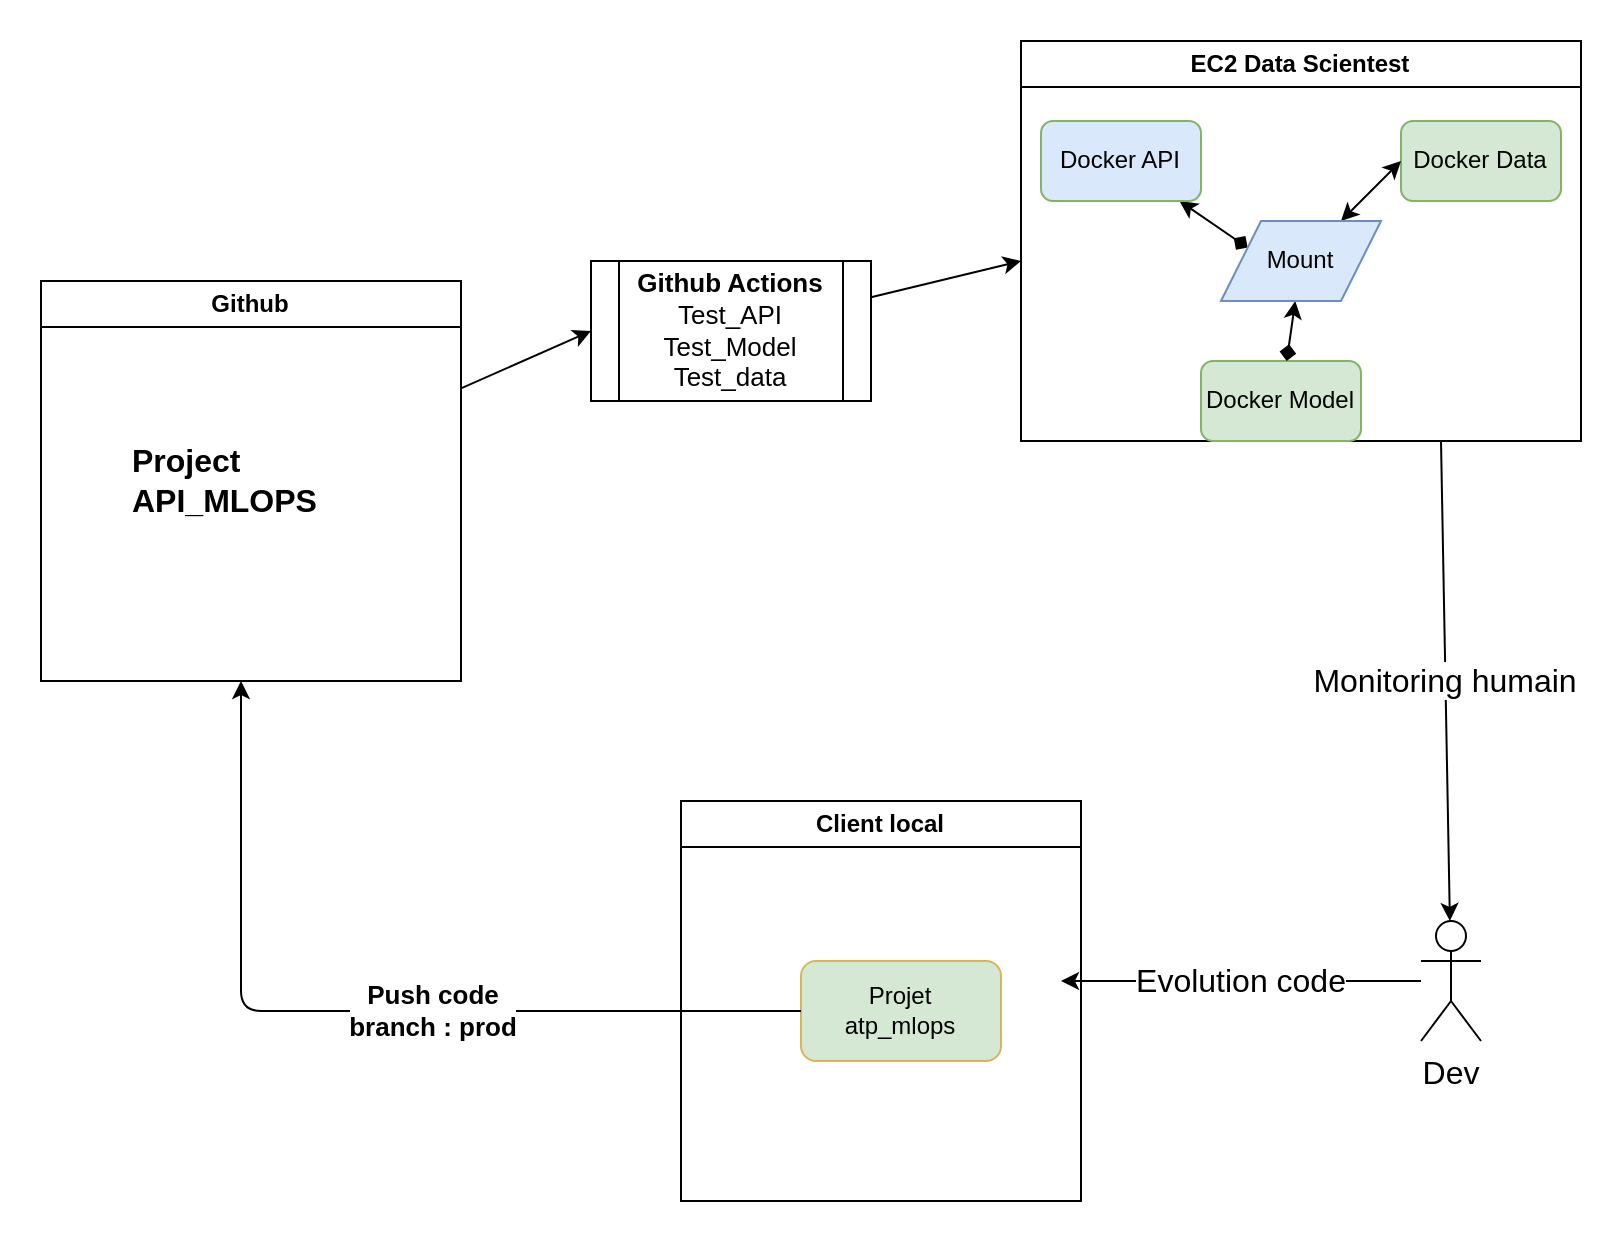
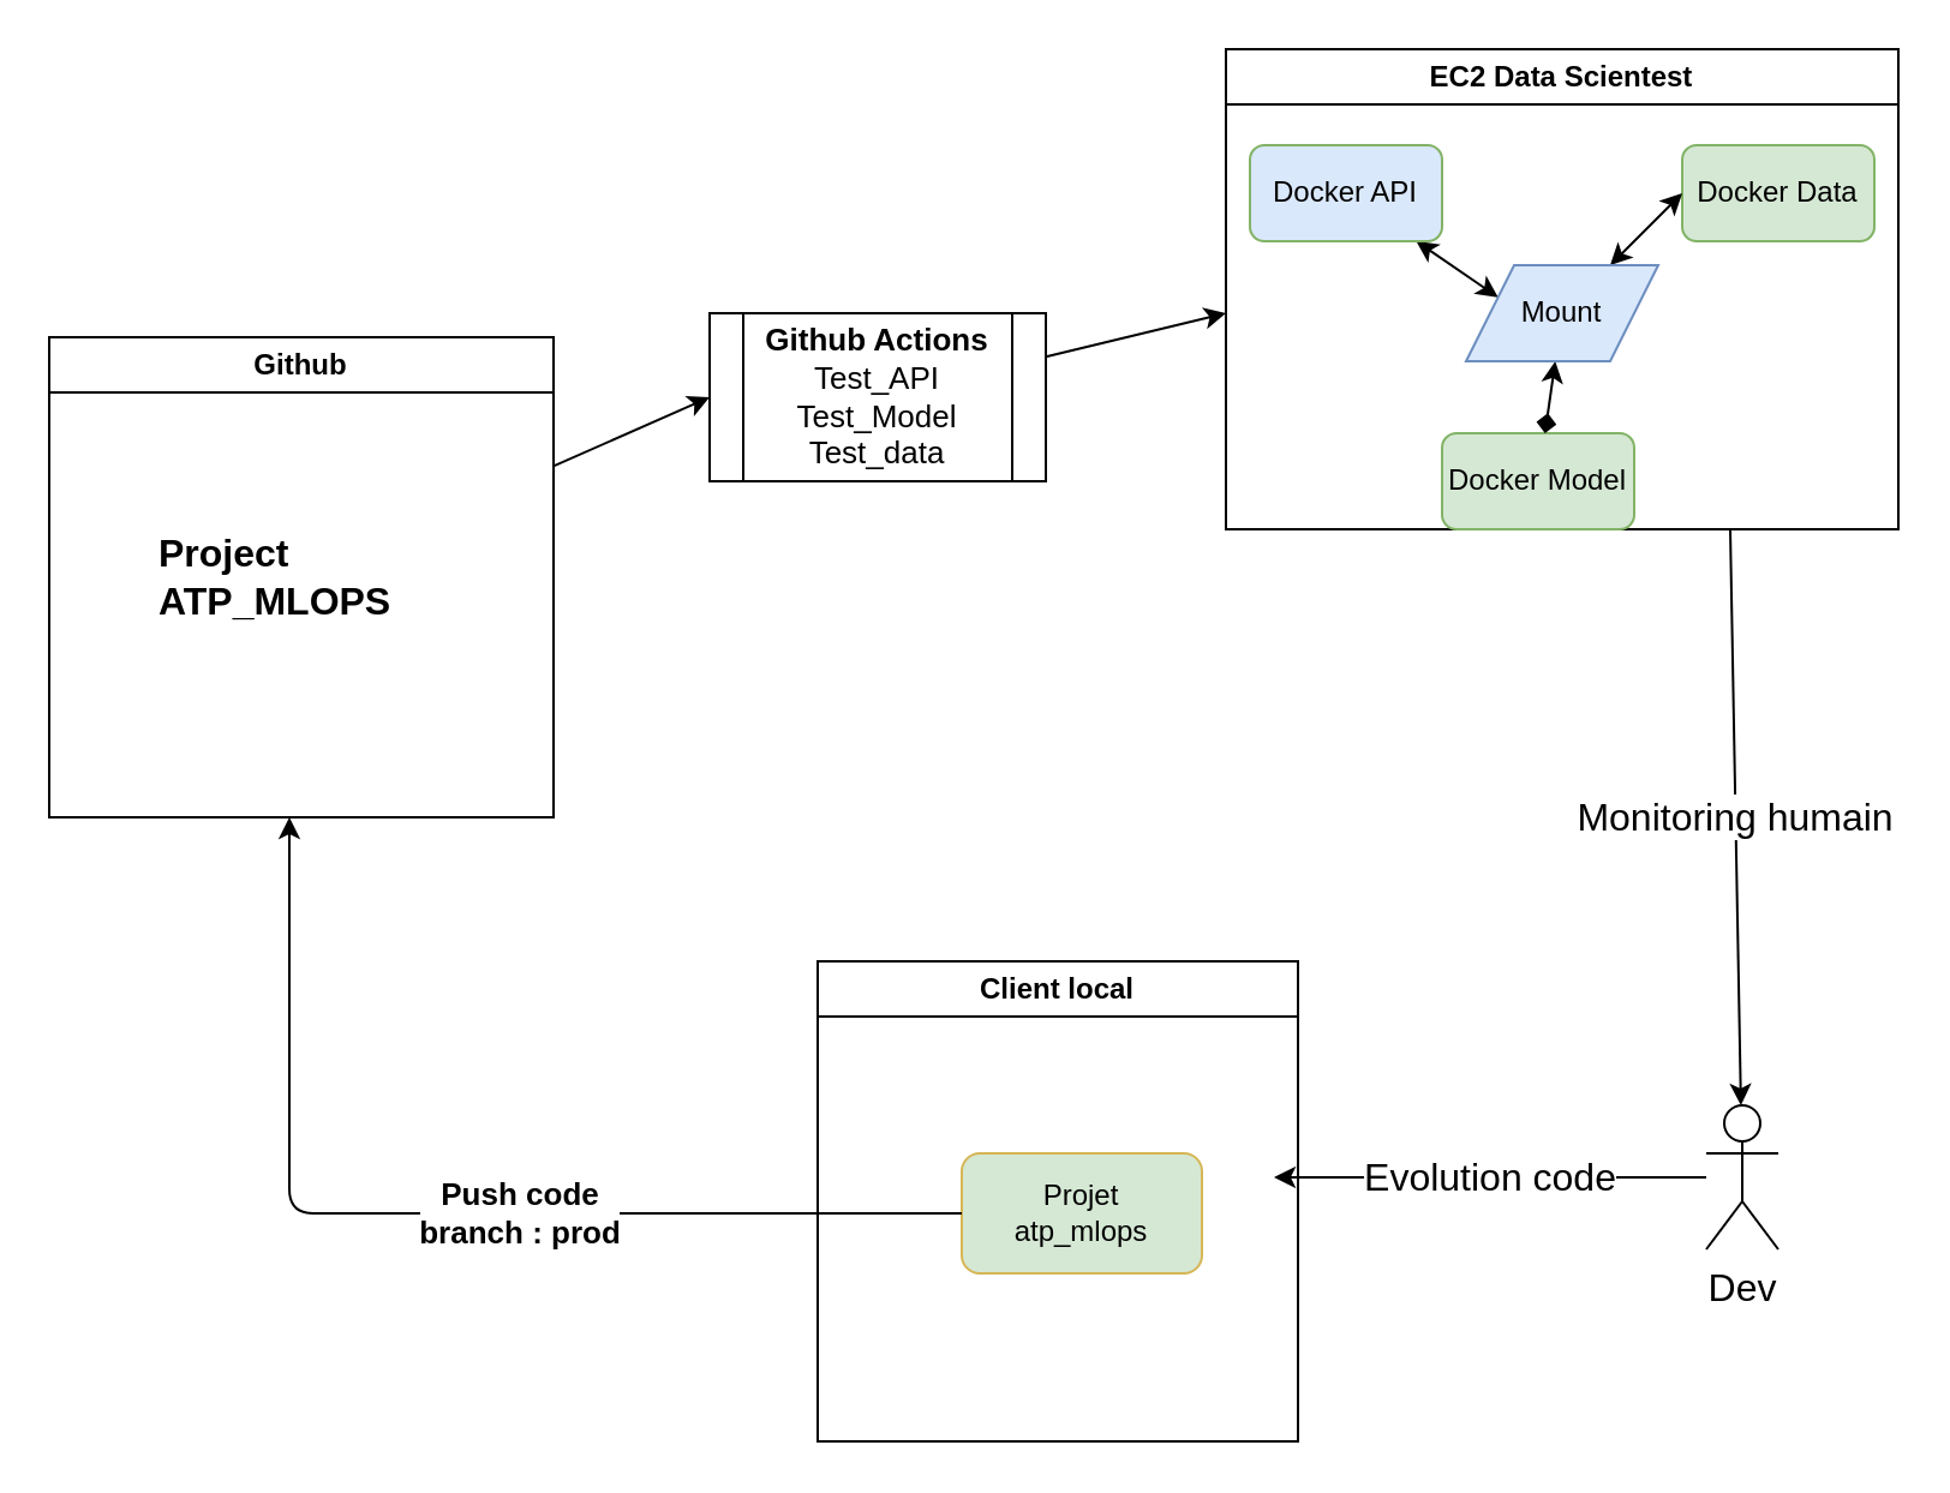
  <mxCell id="0" />
  <mxCell id="1" parent="0" />
  <mxCell id="2" value="EC2 Data Scientest" style="swimlane;whiteSpace=wrap;html=1;" vertex="1" parent="1"><mxGeometry x="510" y="20" width="280" height="200" as="geometry" /></mxCell>
  <mxCell id="3" value="Docker Data" style="rounded=1;whiteSpace=wrap;html=1;fillColor=#d5e8d4;strokeColor=#82b366;" vertex="1" parent="2"><mxGeometry x="190" y="40" width="80" height="40" as="geometry" /></mxCell>
  <mxCell id="4" value="Docker Model" style="rounded=1;whiteSpace=wrap;html=1;fillColor=#d5e8d4;strokeColor=#82b366;" vertex="1" parent="2"><mxGeometry x="90" y="160" width="80" height="40" as="geometry" /></mxCell>
- <mxCell id="5" style="edgeStyle=none;html=1;entryX=0;entryY=0.25;entryDx=0;entryDy=0;startArrow=classic;startFill=1;endArrow=diamond;" edge="1" parent="2" source="6" target="9"><mxGeometry relative="1" as="geometry" /></mxCell>
+ <mxCell id="5" style="edgeStyle=none;html=1;entryX=0;entryY=0.25;entryDx=0;entryDy=0;startArrow=classic;startFill=1;" edge="1" parent="2" source="6" target="9"><mxGeometry relative="1" as="geometry" /></mxCell>
  <mxCell id="6" value="Docker API" style="rounded=1;whiteSpace=wrap;html=1;fillColor=#dae8fc;strokeColor=#82b366;" vertex="1" parent="2"><mxGeometry x="10" y="40" width="80" height="40" as="geometry" /></mxCell>
  <mxCell id="7" style="edgeStyle=none;html=1;entryX=0;entryY=0.5;entryDx=0;entryDy=0;startArrow=classic;startFill=1;" edge="1" parent="2" source="9" target="3"><mxGeometry relative="1" as="geometry" /></mxCell>
  <mxCell id="8" style="edgeStyle=none;html=1;startArrow=classic;startFill=1;endArrow=diamond;" edge="1" parent="2" source="9" target="4"><mxGeometry relative="1" as="geometry" /></mxCell>
  <mxCell id="9" value="Mount" style="shape=parallelogram;perimeter=parallelogramPerimeter;whiteSpace=wrap;html=1;fixedSize=1;fillColor=#dae8fc;strokeColor=#6c8ebf;" vertex="1" parent="2"><mxGeometry x="100" y="90" width="80" height="40" as="geometry" /></mxCell>
  <mxCell id="10" value="Client local" style="swimlane;whiteSpace=wrap;html=1;" vertex="1" parent="1"><mxGeometry x="340" y="400" width="200" height="200" as="geometry" /></mxCell>
  <mxCell id="11" value="Projet&lt;br&gt;atp_mlops" style="rounded=1;whiteSpace=wrap;html=1;fillColor=#d5e8d4;strokeColor=#d6b656;" vertex="1" parent="10"><mxGeometry x="60" y="80" width="100" height="50" as="geometry" /></mxCell>
  <mxCell id="12" style="edgeStyle=none;html=1;entryX=0;entryY=0.5;entryDx=0;entryDy=0;fontSize=13;startArrow=none;startFill=0;" edge="1" parent="1" source="13" target="18"><mxGeometry relative="1" as="geometry" /></mxCell>
  <mxCell id="13" value="Github" style="swimlane;whiteSpace=wrap;html=1;" vertex="1" parent="1"><mxGeometry x="20" y="140" width="210" height="200" as="geometry" /></mxCell>
- <mxCell id="14" value="&lt;b&gt;&lt;font style=&quot;font-size: 16px;&quot;&gt;Project API_MLOPS&lt;/font&gt;&lt;/b&gt;" style="text;strokeColor=none;fillColor=none;align=left;verticalAlign=middle;spacingLeft=4;spacingRight=4;overflow=hidden;points=[[0,0.5],[1,0.5]];portConstraint=eastwest;rotatable=0;whiteSpace=wrap;html=1;fontSize=13;" vertex="1" parent="13"><mxGeometry x="40" y="70" width="160" height="60" as="geometry" /></mxCell>
+ <mxCell id="14" value="&lt;b&gt;&lt;font style=&quot;font-size: 16px;&quot;&gt;Project ATP_MLOPS&lt;/font&gt;&lt;/b&gt;" style="text;strokeColor=none;fillColor=none;align=left;verticalAlign=middle;spacingLeft=4;spacingRight=4;overflow=hidden;points=[[0,0.5],[1,0.5]];portConstraint=eastwest;rotatable=0;whiteSpace=wrap;html=1;fontSize=13;" vertex="1" parent="13"><mxGeometry x="40" y="70" width="160" height="60" as="geometry" /></mxCell>
  <mxCell id="15" value="" style="endArrow=classic;html=1;exitX=0;exitY=0.5;exitDx=0;exitDy=0;" edge="1" parent="1" source="11"><mxGeometry width="50" height="50" relative="1" as="geometry"><mxPoint x="320" y="320" as="sourcePoint" /><mxPoint x="120" y="340" as="targetPoint" /><Array as="points"><mxPoint x="120" y="505" /></Array></mxGeometry></mxCell>
  <mxCell id="16" value="Push code&lt;br&gt;branch : prod" style="edgeLabel;html=1;align=center;verticalAlign=middle;resizable=0;points=[];fontStyle=1;fontSize=13;" vertex="1" connectable="0" parent="15"><mxGeometry x="-0.168" y="-1" relative="1" as="geometry"><mxPoint as="offset" /></mxGeometry></mxCell>
  <mxCell id="17" style="edgeStyle=none;html=1;fontSize=13;startArrow=none;startFill=0;" edge="1" parent="1" source="18"><mxGeometry relative="1" as="geometry"><mxPoint x="510" y="130" as="targetPoint" /></mxGeometry></mxCell>
  <mxCell id="18" value="&lt;b&gt;Github Actions&lt;/b&gt;&lt;br&gt;Test_API&lt;br&gt;Test_Model&lt;br&gt;Test_data" style="shape=process;whiteSpace=wrap;html=1;backgroundOutline=1;fontSize=13;" vertex="1" parent="1"><mxGeometry x="295" y="130" width="140" height="70" as="geometry" /></mxCell>
  <mxCell id="19" value="Monitoring humain" style="edgeStyle=none;html=1;entryX=0.75;entryY=1;entryDx=0;entryDy=0;fontSize=16;startArrow=classic;startFill=1;endArrow=none;endFill=0;" edge="1" parent="1" source="20" target="2"><mxGeometry relative="1" as="geometry" /></mxCell>
  <mxCell id="20" value="Dev" style="shape=umlActor;verticalLabelPosition=bottom;verticalAlign=top;html=1;outlineConnect=0;fontSize=16;" vertex="1" parent="1"><mxGeometry x="710" y="460" width="30" height="60" as="geometry" /></mxCell>
  <mxCell id="21" value="Evolution code" style="endArrow=classic;html=1;fontSize=16;" edge="1" parent="1" source="20"><mxGeometry width="50" height="50" relative="1" as="geometry"><mxPoint x="640" y="490" as="sourcePoint" /><mxPoint x="530" y="490" as="targetPoint" /></mxGeometry></mxCell>
